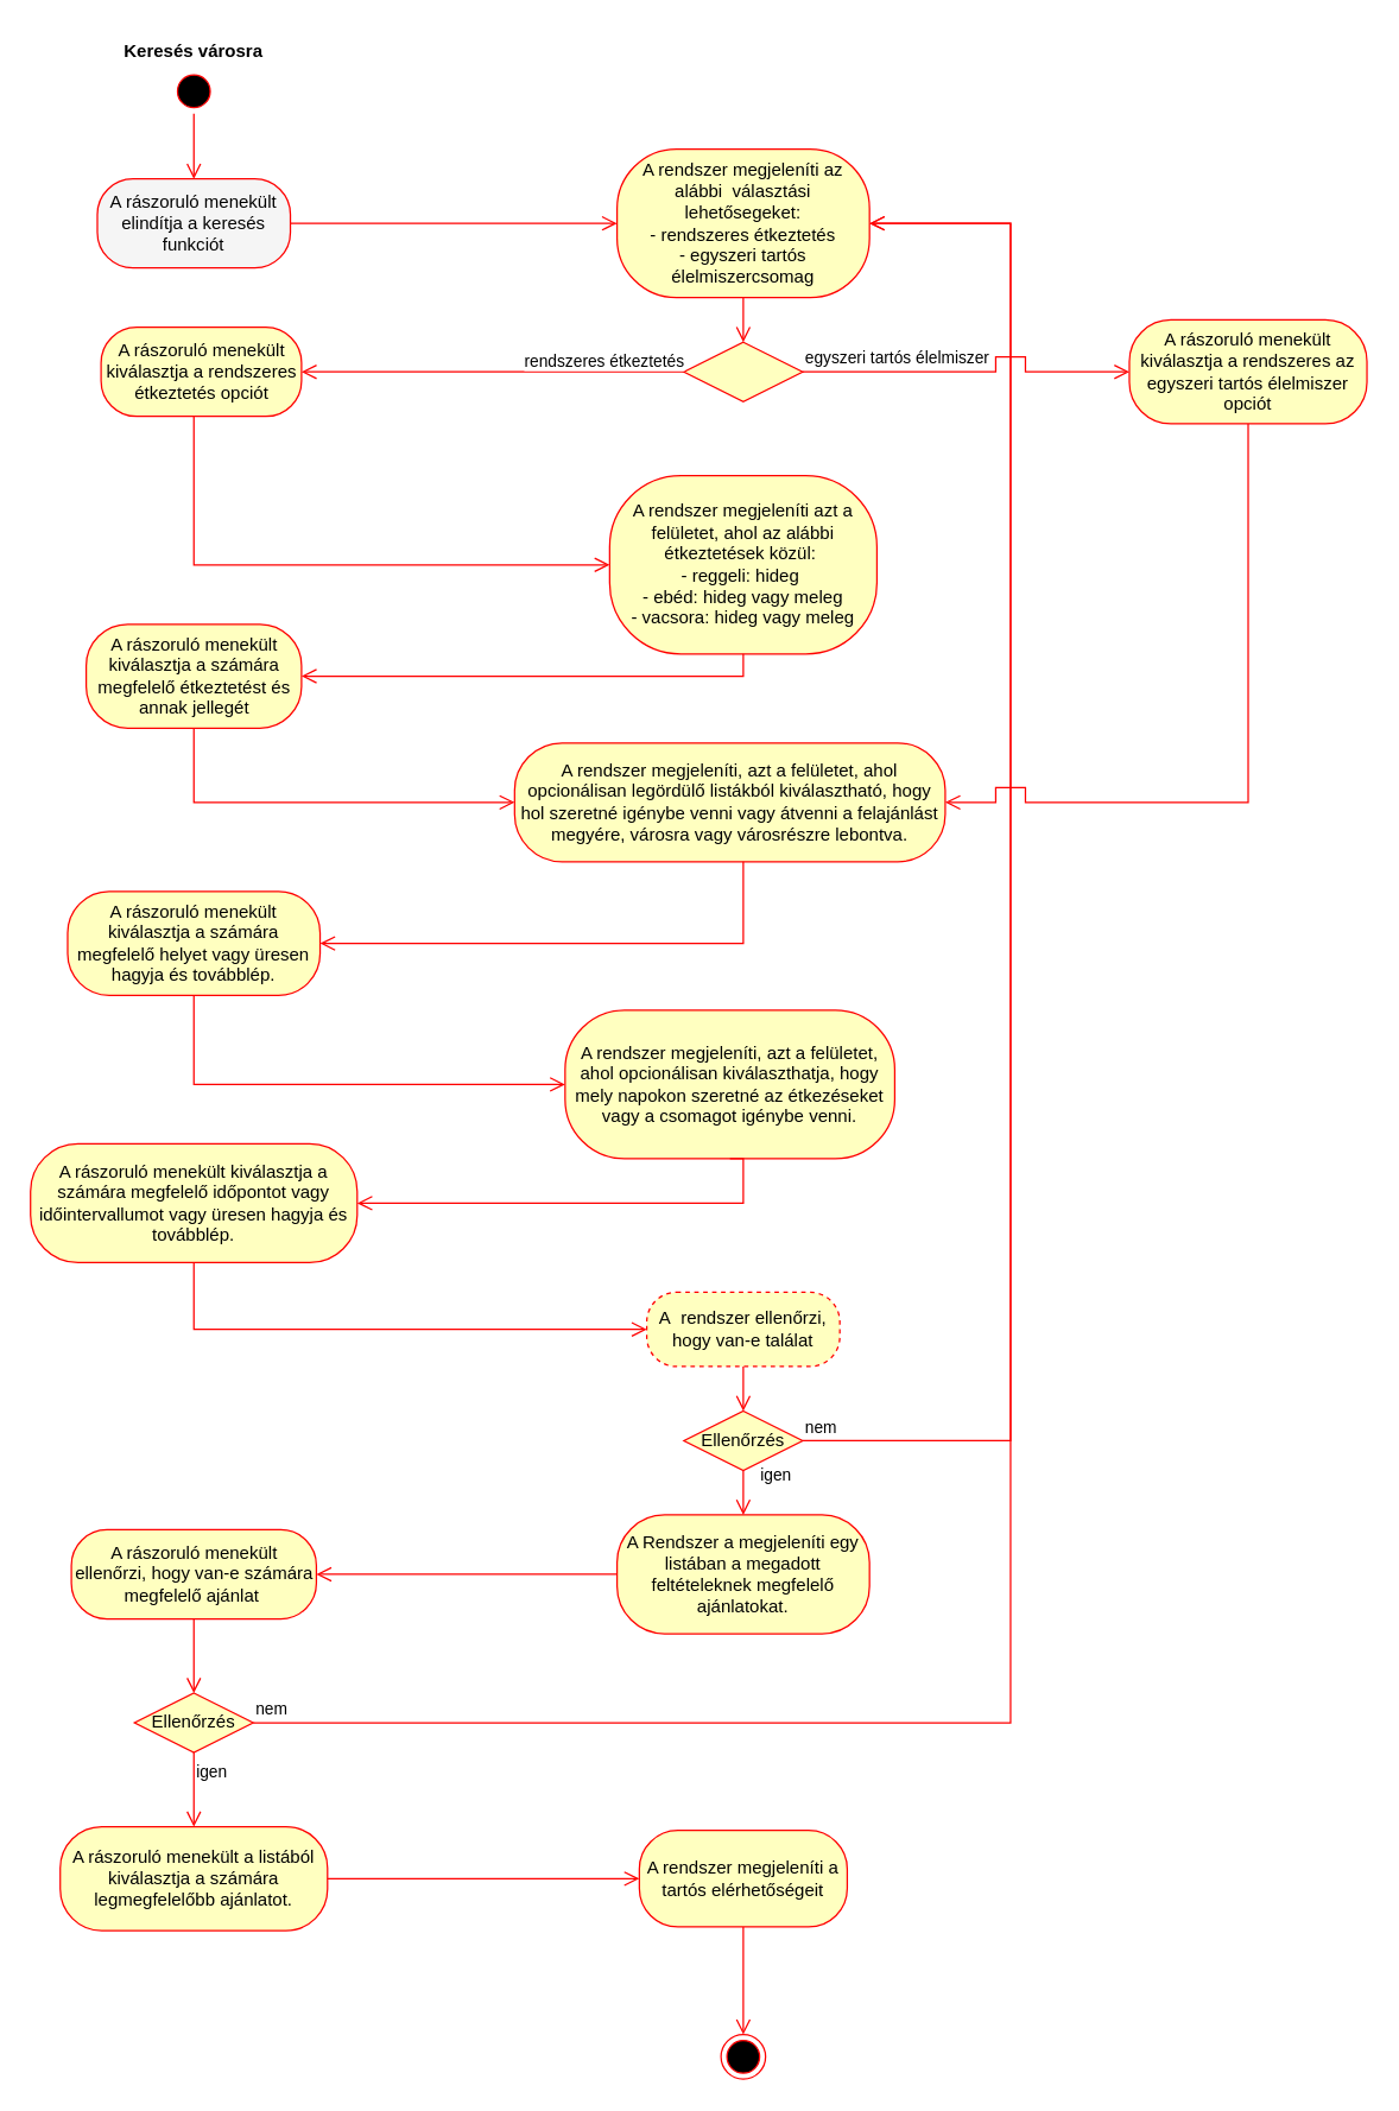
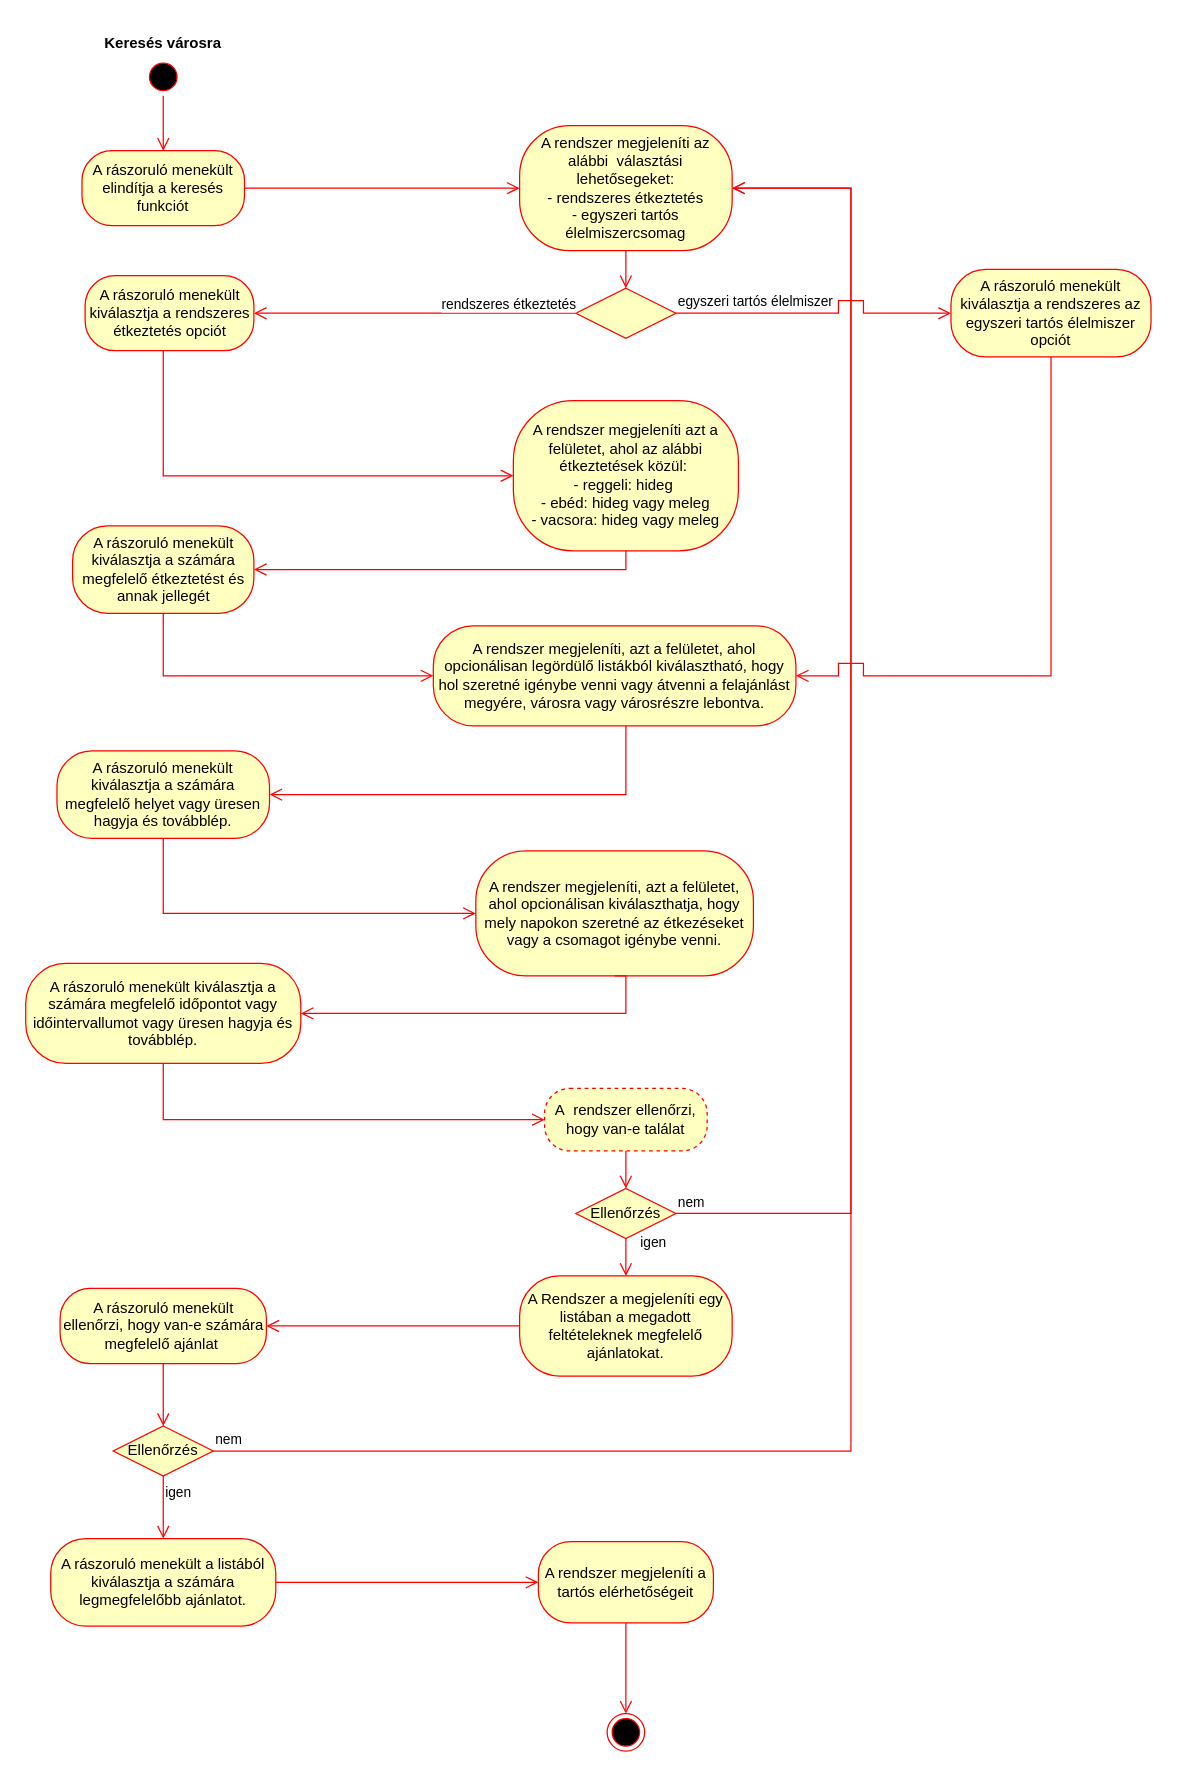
  <mxCell id="0" />
  <mxCell id="1" parent="0" />
  <mxCell id="2" value="" style="ellipse;html=1;shape=startState;fillColor=#000000;strokeColor=#ff0000;" vertex="1" parent="1"><mxGeometry x="115" y="46" width="30" height="30" as="geometry" /></mxCell>
  <mxCell id="3" value="" style="edgeStyle=orthogonalEdgeStyle;html=1;verticalAlign=bottom;endArrow=open;endSize=8;strokeColor=#ff0000;rounded=0;" edge="1" source="2" parent="1" target="7"><mxGeometry relative="1" as="geometry"><mxPoint x="130" y="136" as="targetPoint" /></mxGeometry></mxCell>
  <mxCell id="4" value="Keresés városra" style="text;align=center;fontStyle=1;verticalAlign=middle;spacingLeft=3;spacingRight=3;strokeColor=none;rotatable=0;points=[[0,0.5],[1,0.5]];portConstraint=eastwest;" vertex="1" parent="1"><mxGeometry x="90" y="20" width="80" height="26" as="geometry" /></mxCell>
  <mxCell id="5" value="A rendszer megjeleníti az alábbi&amp;nbsp; választási lehetősegeket:&lt;br&gt;- rendszeres étkeztetés&lt;br&gt;- egyszeri tartós élelmiszercsomag" style="rounded=1;whiteSpace=wrap;html=1;arcSize=40;fontColor=#000000;fillColor=#ffffc0;strokeColor=#ff0000;" vertex="1" parent="1"><mxGeometry x="415" y="100" width="170" height="100" as="geometry" /></mxCell>
  <mxCell id="6" value="" style="edgeStyle=orthogonalEdgeStyle;html=1;verticalAlign=bottom;endArrow=open;endSize=8;strokeColor=#ff0000;rounded=0;entryX=0.5;entryY=0;entryDx=0;entryDy=0;" edge="1" source="5" parent="1" target="32"><mxGeometry relative="1" as="geometry"><mxPoint x="500" y="320" as="targetPoint" /><Array as="points" /></mxGeometry></mxCell>
- <mxCell id="7" value="A rászoruló menekült elindítja a keresés funkciót" style="rounded=1;whiteSpace=wrap;html=1;arcSize=40;fontColor=#000000;fillColor=#f5f5f5;strokeColor=#ff0000;" vertex="1" parent="1"><mxGeometry x="65" y="120" width="130" height="60" as="geometry" /></mxCell>
+ <mxCell id="7" value="A rászoruló menekült elindítja a keresés funkciót" style="rounded=1;whiteSpace=wrap;html=1;arcSize=40;fontColor=#000000;fillColor=#ffffc0;strokeColor=#ff0000;" vertex="1" parent="1"><mxGeometry x="65" y="120" width="130" height="60" as="geometry" /></mxCell>
  <mxCell id="8" value="A rászoruló menekült kiválasztja a rendszeres étkeztetés opciót" style="rounded=1;whiteSpace=wrap;html=1;arcSize=40;fontColor=#000000;fillColor=#ffffc0;strokeColor=#ff0000;" vertex="1" parent="1"><mxGeometry x="67.5" y="220" width="135" height="60" as="geometry" /></mxCell>
  <mxCell id="9" value="" style="edgeStyle=orthogonalEdgeStyle;html=1;verticalAlign=bottom;endArrow=open;endSize=8;strokeColor=#ff0000;rounded=0;exitX=1;exitY=0.5;exitDx=0;exitDy=0;entryX=0;entryY=0.5;entryDx=0;entryDy=0;" edge="1" source="7" parent="1" target="5"><mxGeometry relative="1" as="geometry"><mxPoint x="420" y="340" as="targetPoint" /><Array as="points"><mxPoint x="330" y="150" /><mxPoint x="330" y="150" /></Array></mxGeometry></mxCell>
  <mxCell id="10" value="" style="edgeStyle=orthogonalEdgeStyle;html=1;verticalAlign=bottom;endArrow=open;endSize=8;strokeColor=#ff0000;rounded=0;entryX=0;entryY=0.5;entryDx=0;entryDy=0;" edge="1" parent="1" target="11"><mxGeometry relative="1" as="geometry"><mxPoint x="415" y="380" as="targetPoint" /><mxPoint x="130" y="280" as="sourcePoint" /><Array as="points"><mxPoint x="130" y="380" /></Array></mxGeometry></mxCell>
  <mxCell id="11" value="A rendszer megjeleníti azt a felületet, ahol az alábbi étkeztetések közül:&amp;nbsp;&lt;br&gt;- reggeli: hideg&amp;nbsp;&lt;br&gt;- ebéd: hideg vagy meleg&lt;br&gt;- vacsora: hideg vagy meleg" style="rounded=1;whiteSpace=wrap;html=1;arcSize=40;fontColor=#000000;fillColor=#ffffc0;strokeColor=#ff0000;" vertex="1" parent="1"><mxGeometry x="410" y="320" width="180" height="120" as="geometry" /></mxCell>
  <mxCell id="12" value="" style="edgeStyle=orthogonalEdgeStyle;html=1;verticalAlign=bottom;endArrow=open;endSize=8;strokeColor=#ff0000;rounded=0;entryX=1;entryY=0.5;entryDx=0;entryDy=0;" edge="1" source="11" parent="1" target="13"><mxGeometry relative="1" as="geometry"><mxPoint x="710" y="390" as="targetPoint" /><Array as="points"><mxPoint x="500" y="455" /></Array></mxGeometry></mxCell>
  <mxCell id="13" value="A rászoruló menekült kiválasztja a számára megfelelő étkeztetést és annak jellegét" style="rounded=1;whiteSpace=wrap;html=1;arcSize=40;fontColor=#000000;fillColor=#ffffc0;strokeColor=#ff0000;" vertex="1" parent="1"><mxGeometry x="57.5" y="420" width="145" height="70" as="geometry" /></mxCell>
  <mxCell id="14" value="" style="edgeStyle=orthogonalEdgeStyle;html=1;verticalAlign=bottom;endArrow=open;endSize=8;strokeColor=#ff0000;rounded=0;entryX=0;entryY=0.5;entryDx=0;entryDy=0;" edge="1" source="13" parent="1" target="15"><mxGeometry relative="1" as="geometry"><mxPoint x="135" y="560" as="targetPoint" /><Array as="points"><mxPoint x="130" y="540" /></Array></mxGeometry></mxCell>
  <mxCell id="15" value="A rendszer megjeleníti, azt a felületet, ahol opcionálisan legördülő listákból kiválasztható, hogy hol szeretné igénybe venni vagy átvenni a felajánlást megyére, városra vagy városrészre lebontva." style="rounded=1;whiteSpace=wrap;html=1;arcSize=40;fontColor=#000000;fillColor=#ffffc0;strokeColor=#ff0000;" vertex="1" parent="1"><mxGeometry x="346" y="500" width="290" height="80" as="geometry" /></mxCell>
  <mxCell id="16" value="" style="edgeStyle=orthogonalEdgeStyle;html=1;verticalAlign=bottom;endArrow=open;endSize=8;strokeColor=#ff0000;rounded=0;entryX=1;entryY=0.5;entryDx=0;entryDy=0;" edge="1" source="15" parent="1" target="17"><mxGeometry relative="1" as="geometry"><mxPoint x="490" y="710" as="targetPoint" /><Array as="points"><mxPoint x="500" y="635" /></Array></mxGeometry></mxCell>
  <mxCell id="17" value="A rászoruló menekült kiválasztja a számára megfelelő helyet vagy üresen hagyja és továbblép." style="rounded=1;whiteSpace=wrap;html=1;arcSize=40;fontColor=#000000;fillColor=#ffffc0;strokeColor=#ff0000;" vertex="1" parent="1"><mxGeometry x="45" y="600" width="170" height="70" as="geometry" /></mxCell>
  <mxCell id="18" value="" style="edgeStyle=orthogonalEdgeStyle;html=1;verticalAlign=bottom;endArrow=open;endSize=8;strokeColor=#ff0000;rounded=0;entryX=0;entryY=0.5;entryDx=0;entryDy=0;" edge="1" source="17" parent="1" target="19"><mxGeometry relative="1" as="geometry"><mxPoint x="130" y="720" as="targetPoint" /><Array as="points"><mxPoint x="130" y="730" /></Array></mxGeometry></mxCell>
  <mxCell id="19" value="A rendszer megjeleníti, azt a felületet, ahol opcionálisan kiválaszthatja, hogy mely napokon szeretné az étkezéseket vagy a csomagot igénybe venni." style="rounded=1;whiteSpace=wrap;html=1;arcSize=40;fontColor=#000000;fillColor=#ffffc0;strokeColor=#ff0000;" vertex="1" parent="1"><mxGeometry x="380" y="680" width="222" height="100" as="geometry" /></mxCell>
  <mxCell id="20" value="" style="edgeStyle=orthogonalEdgeStyle;html=1;verticalAlign=bottom;endArrow=open;endSize=8;strokeColor=#ff0000;rounded=0;exitX=0.5;exitY=1;exitDx=0;exitDy=0;entryX=1;entryY=0.5;entryDx=0;entryDy=0;" edge="1" source="19" parent="1" target="23"><mxGeometry relative="1" as="geometry"><mxPoint x="255" y="800" as="targetPoint" /><Array as="points"><mxPoint x="500" y="810" /></Array></mxGeometry></mxCell>
  <mxCell id="21" value="A Rendszer a megjeleníti egy listában a megadott feltételeknek megfelelő ajánlatokat." style="rounded=1;whiteSpace=wrap;html=1;arcSize=40;fontColor=#000000;fillColor=#ffffc0;strokeColor=#ff0000;" vertex="1" parent="1"><mxGeometry x="415" y="1020" width="170" height="80" as="geometry" /></mxCell>
  <mxCell id="22" value="" style="edgeStyle=orthogonalEdgeStyle;html=1;verticalAlign=bottom;endArrow=open;endSize=8;strokeColor=#ff0000;rounded=0;entryX=1;entryY=0.5;entryDx=0;entryDy=0;" edge="1" source="21" parent="1" target="30"><mxGeometry relative="1" as="geometry"><mxPoint x="560" y="1110" as="targetPoint" /></mxGeometry></mxCell>
  <mxCell id="23" value="A rászoruló menekült kiválasztja a számára megfelelő időpontot vagy időintervallumot vagy üresen hagyja és továbblép." style="rounded=1;whiteSpace=wrap;html=1;arcSize=40;fontColor=#000000;fillColor=#ffffc0;strokeColor=#ff0000;" vertex="1" parent="1"><mxGeometry x="20" y="770" width="220" height="80" as="geometry" /></mxCell>
  <mxCell id="24" value="" style="edgeStyle=orthogonalEdgeStyle;html=1;verticalAlign=bottom;endArrow=open;endSize=8;strokeColor=#ff0000;rounded=0;exitX=0.5;exitY=1;exitDx=0;exitDy=0;entryX=0;entryY=0.5;entryDx=0;entryDy=0;" edge="1" source="23" parent="1" target="28"><mxGeometry relative="1" as="geometry"><mxPoint x="360" y="950" as="targetPoint" /><Array as="points"><mxPoint x="130" y="895" /></Array></mxGeometry></mxCell>
  <mxCell id="25" value="Ellenőrzés" style="rhombus;whiteSpace=wrap;html=1;fillColor=#ffffc0;strokeColor=#ff0000;" vertex="1" parent="1"><mxGeometry x="460" y="950" width="80" height="40" as="geometry" /></mxCell>
  <mxCell id="26" value="nem" style="edgeStyle=orthogonalEdgeStyle;html=1;align=left;verticalAlign=bottom;endArrow=open;endSize=8;strokeColor=#ff0000;rounded=0;entryX=1;entryY=0.5;entryDx=0;entryDy=0;" edge="1" source="25" parent="1" target="5"><mxGeometry x="-1" relative="1" as="geometry"><mxPoint x="645" y="970" as="targetPoint" /><Array as="points"><mxPoint x="680" y="970" /><mxPoint x="680" y="150" /></Array></mxGeometry></mxCell>
  <mxCell id="27" value="igen" style="edgeStyle=orthogonalEdgeStyle;html=1;align=left;verticalAlign=top;endArrow=open;endSize=8;strokeColor=#ff0000;rounded=0;" edge="1" source="25" parent="1" target="21"><mxGeometry x="-1" y="14" relative="1" as="geometry"><mxPoint x="550" y="1010" as="targetPoint" /><Array as="points" /><mxPoint x="-4" y="-10" as="offset" /></mxGeometry></mxCell>
  <mxCell id="28" value="A&amp;nbsp; rendszer ellenőrzi, hogy van-e találat" style="rounded=1;whiteSpace=wrap;html=1;arcSize=40;fontColor=#000000;fillColor=#ffffc0;strokeColor=#ff0000;dashed=1;" vertex="1" parent="1"><mxGeometry x="435" y="870" width="130" height="50" as="geometry" /></mxCell>
  <mxCell id="29" value="" style="edgeStyle=orthogonalEdgeStyle;html=1;verticalAlign=bottom;endArrow=open;endSize=8;strokeColor=#ff0000;rounded=0;entryX=0.5;entryY=0;entryDx=0;entryDy=0;" edge="1" source="28" parent="1" target="25"><mxGeometry relative="1" as="geometry"><mxPoint x="475" y="1000" as="targetPoint" /><Array as="points" /></mxGeometry></mxCell>
  <mxCell id="30" value="A rászoruló menekült ellenőrzi, hogy van-e számára megfelelő ajánlat&amp;nbsp;" style="rounded=1;whiteSpace=wrap;html=1;arcSize=40;fontColor=#000000;fillColor=#ffffc0;strokeColor=#ff0000;" vertex="1" parent="1"><mxGeometry x="47.5" y="1030" width="165" height="60" as="geometry" /></mxCell>
  <mxCell id="31" value="" style="edgeStyle=orthogonalEdgeStyle;html=1;verticalAlign=bottom;endArrow=open;endSize=8;strokeColor=#ff0000;rounded=0;entryX=0.5;entryY=0;entryDx=0;entryDy=0;" edge="1" source="30" parent="1" target="35"><mxGeometry relative="1" as="geometry"><mxPoint x="190" y="1120" as="targetPoint" /></mxGeometry></mxCell>
  <mxCell id="32" value="" style="rhombus;whiteSpace=wrap;html=1;fillColor=#ffffc0;strokeColor=#ff0000;" vertex="1" parent="1"><mxGeometry x="460" y="230" width="80" height="40" as="geometry" /></mxCell>
  <mxCell id="33" value="egyszeri tartós élelmiszer" style="edgeStyle=orthogonalEdgeStyle;html=1;align=left;verticalAlign=bottom;endArrow=open;endSize=8;strokeColor=#ff0000;rounded=0;entryX=0;entryY=0.5;entryDx=0;entryDy=0;" edge="1" source="32" parent="1" target="43"><mxGeometry x="-1" relative="1" as="geometry"><mxPoint x="720" y="250" as="targetPoint" /><Array as="points"><mxPoint x="670" y="250" /><mxPoint x="670" y="240" /><mxPoint x="690" y="240" /><mxPoint x="690" y="250" /></Array></mxGeometry></mxCell>
  <mxCell id="34" value="rendszeres étkeztetés" style="edgeStyle=orthogonalEdgeStyle;html=1;align=left;verticalAlign=top;endArrow=open;endSize=8;strokeColor=#ff0000;rounded=0;entryX=1;entryY=0.5;entryDx=0;entryDy=0;" edge="1" source="32" parent="1" target="8"><mxGeometry x="-0.146" y="-20" relative="1" as="geometry"><mxPoint x="651" y="370" as="targetPoint" /><mxPoint x="1" as="offset" /></mxGeometry></mxCell>
  <mxCell id="35" value="Ellenőrzés" style="rhombus;whiteSpace=wrap;html=1;fillColor=#ffffc0;strokeColor=#ff0000;" vertex="1" parent="1"><mxGeometry x="90" y="1140" width="80" height="40" as="geometry" /></mxCell>
  <mxCell id="36" value="nem" style="edgeStyle=orthogonalEdgeStyle;html=1;align=left;verticalAlign=bottom;endArrow=open;endSize=8;strokeColor=#ff0000;rounded=0;entryX=1;entryY=0.5;entryDx=0;entryDy=0;" edge="1" source="35" parent="1" target="5"><mxGeometry x="-1" relative="1" as="geometry"><mxPoint x="690" y="1160" as="targetPoint" /><Array as="points"><mxPoint x="680" y="1160" /><mxPoint x="680" y="150" /></Array></mxGeometry></mxCell>
  <mxCell id="37" value="igen" style="edgeStyle=orthogonalEdgeStyle;html=1;align=left;verticalAlign=top;endArrow=open;endSize=8;strokeColor=#ff0000;rounded=0;entryX=0.5;entryY=0;entryDx=0;entryDy=0;" edge="1" source="35" parent="1" target="38"><mxGeometry x="-1" relative="1" as="geometry"><mxPoint x="240" y="1200" as="targetPoint" /><Array as="points" /></mxGeometry></mxCell>
  <mxCell id="38" value="A rászoruló menekült a listából kiválasztja a számára legmegfelelőbb ajánlatot." style="rounded=1;whiteSpace=wrap;html=1;arcSize=40;fontColor=#000000;fillColor=#ffffc0;strokeColor=#ff0000;" vertex="1" parent="1"><mxGeometry x="40" y="1230" width="180" height="70" as="geometry" /></mxCell>
  <mxCell id="39" value="" style="edgeStyle=orthogonalEdgeStyle;html=1;verticalAlign=bottom;endArrow=open;endSize=8;strokeColor=#ff0000;rounded=0;entryX=0;entryY=0.5;entryDx=0;entryDy=0;" edge="1" source="38" parent="1" target="40"><mxGeometry relative="1" as="geometry"><mxPoint x="263" y="1450" as="targetPoint" /></mxGeometry></mxCell>
  <mxCell id="40" value="A rendszer megjeleníti a tartós elérhetőségeit" style="rounded=1;whiteSpace=wrap;html=1;arcSize=40;fontColor=#000000;fillColor=#ffffc0;strokeColor=#ff0000;" vertex="1" parent="1"><mxGeometry x="430" y="1232.5" width="140" height="65" as="geometry" /></mxCell>
  <mxCell id="41" value="" style="edgeStyle=orthogonalEdgeStyle;html=1;verticalAlign=bottom;endArrow=open;endSize=8;strokeColor=#ff0000;rounded=0;entryX=0.5;entryY=0;entryDx=0;entryDy=0;" edge="1" source="40" parent="1" target="42"><mxGeometry relative="1" as="geometry"><mxPoint x="500" y="1340" as="targetPoint" /></mxGeometry></mxCell>
  <mxCell id="42" value="" style="ellipse;html=1;shape=endState;fillColor=#000000;strokeColor=#ff0000;" vertex="1" parent="1"><mxGeometry x="485" y="1370" width="30" height="30" as="geometry" /></mxCell>
  <mxCell id="43" value="A rászoruló menekült kiválasztja a rendszeres az egyszeri tartós élelmiszer opciót" style="rounded=1;whiteSpace=wrap;html=1;arcSize=40;fontColor=#000000;fillColor=#ffffc0;strokeColor=#ff0000;" vertex="1" parent="1"><mxGeometry x="760" y="215" width="160" height="70" as="geometry" /></mxCell>
  <mxCell id="44" value="" style="edgeStyle=orthogonalEdgeStyle;html=1;verticalAlign=bottom;endArrow=open;endSize=8;strokeColor=#ff0000;rounded=0;exitX=0.5;exitY=1;exitDx=0;exitDy=0;entryX=1;entryY=0.5;entryDx=0;entryDy=0;" edge="1" parent="1" source="43" target="15"><mxGeometry relative="1" as="geometry"><mxPoint x="840" y="1060" as="targetPoint" /><mxPoint x="840" y="285" as="sourcePoint" /><Array as="points"><mxPoint x="840" y="540" /><mxPoint x="690" y="540" /><mxPoint x="690" y="530" /><mxPoint x="670" y="530" /><mxPoint x="670" y="540" /><mxPoint x="645" y="540" /></Array></mxGeometry></mxCell>
